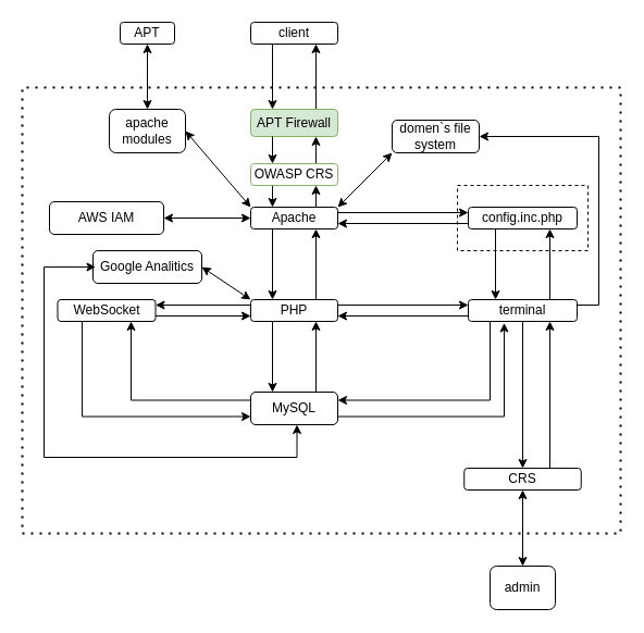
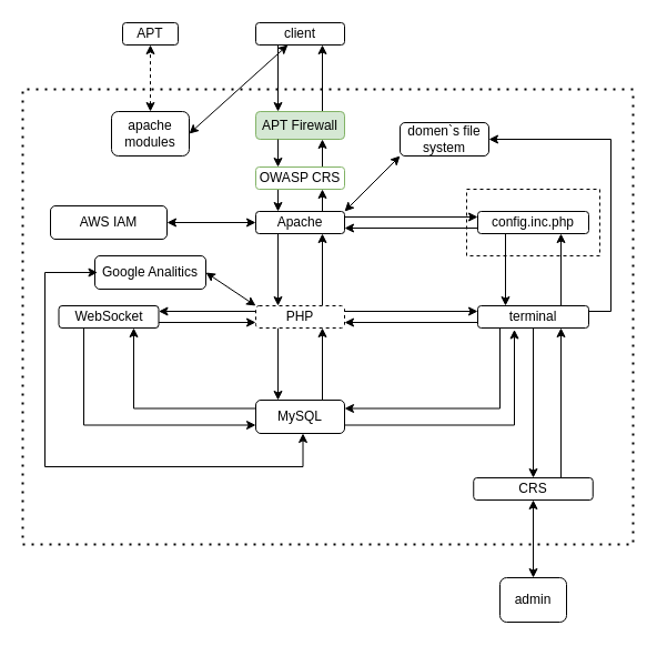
  <mxCell id="0" />
  <mxCell id="1" parent="0" />
  <mxCell id="2" style="edgeStyle=orthogonalEdgeStyle;rounded=0;orthogonalLoop=1;jettySize=auto;html=1;exitX=0.25;exitY=1;exitDx=0;exitDy=0;entryX=0.25;entryY=0;entryDx=0;entryDy=0;" edge="1" parent="1" source="3" target="47"><mxGeometry relative="1" as="geometry" /></mxCell>
  <mxCell id="3" value="client" style="rounded=1;whiteSpace=wrap;html=1;" vertex="1" parent="1"><mxGeometry x="230" y="20" width="80" height="20" as="geometry" /></mxCell>
  <mxCell id="4" style="edgeStyle=orthogonalEdgeStyle;rounded=0;orthogonalLoop=1;jettySize=auto;html=1;exitX=0.25;exitY=1;exitDx=0;exitDy=0;entryX=0.25;entryY=0;entryDx=0;entryDy=0;" edge="1" parent="1" source="7" target="14"><mxGeometry relative="1" as="geometry" /></mxCell>
  <mxCell id="5" style="edgeStyle=orthogonalEdgeStyle;rounded=0;orthogonalLoop=1;jettySize=auto;html=1;exitX=1;exitY=0.25;exitDx=0;exitDy=0;entryX=0;entryY=0.25;entryDx=0;entryDy=0;" edge="1" parent="1" source="7" target="17"><mxGeometry relative="1" as="geometry" /></mxCell>
  <mxCell id="6" style="edgeStyle=orthogonalEdgeStyle;rounded=0;orthogonalLoop=1;jettySize=auto;html=1;exitX=0.75;exitY=0;exitDx=0;exitDy=0;entryX=0.75;entryY=1;entryDx=0;entryDy=0;" edge="1" parent="1" source="7" target="50"><mxGeometry relative="1" as="geometry" /></mxCell>
  <mxCell id="7" value="Apache" style="rounded=1;whiteSpace=wrap;html=1;" vertex="1" parent="1"><mxGeometry x="230" y="190" width="80" height="20" as="geometry" /></mxCell>
  <mxCell id="8" value="apache modules" style="rounded=1;whiteSpace=wrap;html=1;" vertex="1" parent="1"><mxGeometry x="100" y="100" width="70" height="40" as="geometry" /></mxCell>
  <mxCell id="9" value="APT" style="rounded=1;whiteSpace=wrap;html=1;" vertex="1" parent="1"><mxGeometry x="110" y="20" width="50" height="20" as="geometry" /></mxCell>
  <mxCell id="10" style="edgeStyle=orthogonalEdgeStyle;rounded=0;orthogonalLoop=1;jettySize=auto;html=1;exitX=0.75;exitY=0;exitDx=0;exitDy=0;entryX=0.75;entryY=1;entryDx=0;entryDy=0;" edge="1" parent="1" source="14" target="7"><mxGeometry relative="1" as="geometry" /></mxCell>
  <mxCell id="11" style="edgeStyle=orthogonalEdgeStyle;rounded=0;orthogonalLoop=1;jettySize=auto;html=1;exitX=1;exitY=0.25;exitDx=0;exitDy=0;entryX=0;entryY=0.25;entryDx=0;entryDy=0;" edge="1" parent="1" source="14" target="28"><mxGeometry relative="1" as="geometry" /></mxCell>
  <mxCell id="12" style="edgeStyle=orthogonalEdgeStyle;rounded=0;orthogonalLoop=1;jettySize=auto;html=1;exitX=0;exitY=0.25;exitDx=0;exitDy=0;entryX=1;entryY=0.25;entryDx=0;entryDy=0;" edge="1" parent="1" source="14" target="37"><mxGeometry relative="1" as="geometry" /></mxCell>
  <mxCell id="13" style="edgeStyle=orthogonalEdgeStyle;rounded=0;orthogonalLoop=1;jettySize=auto;html=1;exitX=0.25;exitY=1;exitDx=0;exitDy=0;entryX=0.25;entryY=0;entryDx=0;entryDy=0;" edge="1" parent="1" source="14" target="21"><mxGeometry relative="1" as="geometry" /></mxCell>
- <mxCell id="14" value="PHP" style="rounded=1;whiteSpace=wrap;html=1;" vertex="1" parent="1"><mxGeometry x="230" y="275" width="80" height="20" as="geometry" /></mxCell>
+ <mxCell id="14" value="PHP" style="rounded=1;whiteSpace=wrap;html=1;dashed=1;" vertex="1" parent="1"><mxGeometry x="230" y="275" width="80" height="20" as="geometry" /></mxCell>
  <mxCell id="15" style="edgeStyle=orthogonalEdgeStyle;rounded=0;orthogonalLoop=1;jettySize=auto;html=1;exitX=0;exitY=0.75;exitDx=0;exitDy=0;entryX=1;entryY=0.75;entryDx=0;entryDy=0;" edge="1" parent="1" source="17" target="7"><mxGeometry relative="1" as="geometry" /></mxCell>
  <mxCell id="16" style="edgeStyle=orthogonalEdgeStyle;rounded=0;orthogonalLoop=1;jettySize=auto;html=1;exitX=0.25;exitY=1;exitDx=0;exitDy=0;entryX=0.25;entryY=0;entryDx=0;entryDy=0;" edge="1" parent="1" source="17" target="28"><mxGeometry relative="1" as="geometry" /></mxCell>
  <mxCell id="17" value="config.inc.php" style="rounded=1;whiteSpace=wrap;html=1;" vertex="1" parent="1"><mxGeometry x="430" y="190" width="100" height="20" as="geometry" /></mxCell>
  <mxCell id="18" style="edgeStyle=orthogonalEdgeStyle;rounded=0;orthogonalLoop=1;jettySize=auto;html=1;exitX=1;exitY=0.75;exitDx=0;exitDy=0;entryX=0.33;entryY=1.074;entryDx=0;entryDy=0;entryPerimeter=0;" edge="1" parent="1" source="21" target="28"><mxGeometry relative="1" as="geometry" /></mxCell>
  <mxCell id="19" style="edgeStyle=orthogonalEdgeStyle;rounded=0;orthogonalLoop=1;jettySize=auto;html=1;exitX=0;exitY=0.25;exitDx=0;exitDy=0;entryX=0.75;entryY=1;entryDx=0;entryDy=0;" edge="1" parent="1" source="21" target="37"><mxGeometry relative="1" as="geometry" /></mxCell>
  <mxCell id="20" style="edgeStyle=orthogonalEdgeStyle;rounded=0;orthogonalLoop=1;jettySize=auto;html=1;exitX=0.75;exitY=0;exitDx=0;exitDy=0;entryX=0.75;entryY=1;entryDx=0;entryDy=0;" edge="1" parent="1" source="21" target="14"><mxGeometry relative="1" as="geometry" /></mxCell>
  <mxCell id="21" value="MySQL" style="rounded=1;whiteSpace=wrap;html=1;" vertex="1" parent="1"><mxGeometry x="230" y="360" width="80" height="30" as="geometry" /></mxCell>
  <mxCell id="22" value="" style="endArrow=none;dashed=1;html=1;rounded=0;" edge="1" parent="1"><mxGeometry width="50" height="50" relative="1" as="geometry"><mxPoint x="420" y="170" as="sourcePoint" /><mxPoint x="420" y="170" as="targetPoint" /><Array as="points"><mxPoint x="540" y="170" /><mxPoint x="540" y="230" /><mxPoint x="420" y="230" /></Array></mxGeometry></mxCell>
  <mxCell id="23" style="edgeStyle=orthogonalEdgeStyle;rounded=0;orthogonalLoop=1;jettySize=auto;html=1;exitX=0;exitY=0.75;exitDx=0;exitDy=0;entryX=1;entryY=0.75;entryDx=0;entryDy=0;" edge="1" parent="1" source="28" target="14"><mxGeometry relative="1" as="geometry" /></mxCell>
  <mxCell id="24" style="edgeStyle=orthogonalEdgeStyle;rounded=0;orthogonalLoop=1;jettySize=auto;html=1;exitX=0.75;exitY=0;exitDx=0;exitDy=0;entryX=0.75;entryY=1;entryDx=0;entryDy=0;" edge="1" parent="1" source="28" target="17"><mxGeometry relative="1" as="geometry" /></mxCell>
  <mxCell id="25" style="edgeStyle=orthogonalEdgeStyle;rounded=0;orthogonalLoop=1;jettySize=auto;html=1;exitX=0.25;exitY=1;exitDx=0;exitDy=0;entryX=1;entryY=0.25;entryDx=0;entryDy=0;" edge="1" parent="1" source="28" target="21"><mxGeometry relative="1" as="geometry"><Array as="points"><mxPoint x="450" y="295" /><mxPoint x="450" y="368" /></Array></mxGeometry></mxCell>
  <mxCell id="26" style="edgeStyle=orthogonalEdgeStyle;rounded=0;orthogonalLoop=1;jettySize=auto;html=1;exitX=0.5;exitY=1;exitDx=0;exitDy=0;entryX=0.5;entryY=0;entryDx=0;entryDy=0;" edge="1" parent="1" source="28" target="32"><mxGeometry relative="1" as="geometry"><mxPoint x="503" y="300" as="sourcePoint" /><mxPoint x="480" y="420" as="targetPoint" /></mxGeometry></mxCell>
  <mxCell id="27" style="edgeStyle=orthogonalEdgeStyle;rounded=0;orthogonalLoop=1;jettySize=auto;html=1;exitX=1;exitY=0.25;exitDx=0;exitDy=0;entryX=1;entryY=0.5;entryDx=0;entryDy=0;" edge="1" parent="1" source="28" target="45"><mxGeometry relative="1" as="geometry" /></mxCell>
  <mxCell id="28" value="terminal" style="rounded=1;whiteSpace=wrap;html=1;" vertex="1" parent="1"><mxGeometry x="430" y="275" width="100" height="20" as="geometry" /></mxCell>
- <mxCell id="29" value="" style="endArrow=classic;startArrow=classic;html=1;rounded=0;exitX=1;exitY=0.5;exitDx=0;exitDy=0;entryX=0;entryY=0;entryDx=0;entryDy=0;" edge="1" parent="1" source="8" target="7"><mxGeometry width="50" height="50" relative="1" as="geometry"><mxPoint x="230" y="320" as="sourcePoint" /><mxPoint x="280" y="270" as="targetPoint" /></mxGeometry></mxCell>
- <mxCell id="30" value="" style="endArrow=classic;startArrow=classic;html=1;rounded=0;entryX=0.5;entryY=1;entryDx=0;entryDy=0;exitX=0.5;exitY=0;exitDx=0;exitDy=0;" edge="1" parent="1" source="8" target="9"><mxGeometry width="50" height="50" relative="1" as="geometry"><mxPoint x="170" y="170" as="sourcePoint" /><mxPoint x="220" y="120" as="targetPoint" /></mxGeometry></mxCell>
+ <mxCell id="29" value="" style="endArrow=classic;startArrow=classic;html=1;rounded=0;exitX=1;exitY=0.5;exitDx=0;exitDy=0;" edge="1" parent="1" source="8" target="3"><mxGeometry width="50" height="50" relative="1" as="geometry"><mxPoint x="230" y="320" as="sourcePoint" /><mxPoint x="280" y="270" as="targetPoint" /></mxGeometry></mxCell>
+ <mxCell id="30" value="" style="endArrow=classic;startArrow=classic;html=1;rounded=0;entryX=0.5;entryY=1;entryDx=0;entryDy=0;exitX=0.5;exitY=0;exitDx=0;exitDy=0;dashed=1;" edge="1" parent="1" source="8" target="9"><mxGeometry width="50" height="50" relative="1" as="geometry"><mxPoint x="170" y="170" as="sourcePoint" /><mxPoint x="220" y="120" as="targetPoint" /></mxGeometry></mxCell>
  <mxCell id="31" style="edgeStyle=orthogonalEdgeStyle;rounded=0;orthogonalLoop=1;jettySize=auto;html=1;exitX=0.75;exitY=0;exitDx=0;exitDy=0;entryX=0.75;entryY=1;entryDx=0;entryDy=0;" edge="1" parent="1" source="32" target="28"><mxGeometry relative="1" as="geometry"><mxPoint x="500" y="420" as="sourcePoint" /><mxPoint x="530" y="320" as="targetPoint" /><Array as="points"><mxPoint x="505" y="430" /></Array></mxGeometry></mxCell>
  <mxCell id="32" value="CRS" style="rounded=1;whiteSpace=wrap;html=1;" vertex="1" parent="1"><mxGeometry x="426.25" y="430" width="107.5" height="20" as="geometry" /></mxCell>
  <mxCell id="33" value="admin" style="rounded=1;whiteSpace=wrap;html=1;" vertex="1" parent="1"><mxGeometry x="450" y="520" width="60" height="40" as="geometry" /></mxCell>
  <mxCell id="34" value="" style="endArrow=classic;startArrow=classic;html=1;rounded=0;entryX=0.5;entryY=1;entryDx=0;entryDy=0;exitX=0.5;exitY=0;exitDx=0;exitDy=0;" edge="1" parent="1" source="33" target="32"><mxGeometry width="50" height="50" relative="1" as="geometry"><mxPoint x="350" y="550" as="sourcePoint" /><mxPoint x="400" y="500" as="targetPoint" /></mxGeometry></mxCell>
  <mxCell id="35" style="edgeStyle=orthogonalEdgeStyle;rounded=0;orthogonalLoop=1;jettySize=auto;html=1;exitX=1;exitY=0.75;exitDx=0;exitDy=0;entryX=0;entryY=0.75;entryDx=0;entryDy=0;" edge="1" parent="1" source="37" target="14"><mxGeometry relative="1" as="geometry" /></mxCell>
  <mxCell id="36" style="edgeStyle=orthogonalEdgeStyle;rounded=0;orthogonalLoop=1;jettySize=auto;html=1;exitX=0.25;exitY=1;exitDx=0;exitDy=0;entryX=0;entryY=0.75;entryDx=0;entryDy=0;" edge="1" parent="1" source="37" target="21"><mxGeometry relative="1" as="geometry" /></mxCell>
  <mxCell id="37" value="WebSocket" style="rounded=1;whiteSpace=wrap;html=1;" vertex="1" parent="1"><mxGeometry x="52.5" y="275" width="90" height="20" as="geometry" /></mxCell>
  <mxCell id="38" value="AWS IAM" style="rounded=1;whiteSpace=wrap;html=1;" vertex="1" parent="1"><mxGeometry x="45" y="185" width="105" height="30" as="geometry" /></mxCell>
  <mxCell id="39" value="" style="endArrow=classic;startArrow=classic;html=1;rounded=0;exitX=1;exitY=0.5;exitDx=0;exitDy=0;entryX=0;entryY=0.5;entryDx=0;entryDy=0;" edge="1" parent="1" source="38" target="7"><mxGeometry width="50" height="50" relative="1" as="geometry"><mxPoint x="190" y="290" as="sourcePoint" /><mxPoint x="240" y="240" as="targetPoint" /></mxGeometry></mxCell>
  <mxCell id="40" value="Google Analitics" style="rounded=1;whiteSpace=wrap;html=1;" vertex="1" parent="1"><mxGeometry x="85" y="230" width="100" height="30" as="geometry" /></mxCell>
  <mxCell id="41" value="" style="endArrow=classic;startArrow=classic;html=1;rounded=0;exitX=1;exitY=0.5;exitDx=0;exitDy=0;entryX=0;entryY=0;entryDx=0;entryDy=0;" edge="1" parent="1" source="40" target="14"><mxGeometry width="50" height="50" relative="1" as="geometry"><mxPoint x="250" y="380" as="sourcePoint" /><mxPoint x="230" y="270" as="targetPoint" /></mxGeometry></mxCell>
  <mxCell id="42" value="" style="endArrow=none;dashed=1;html=1;dashPattern=1 3;strokeWidth=2;rounded=0;" edge="1" parent="1"><mxGeometry width="50" height="50" relative="1" as="geometry"><mxPoint x="570" y="80" as="sourcePoint" /><mxPoint x="570" y="80" as="targetPoint" /><Array as="points"><mxPoint x="20" y="80" /><mxPoint x="20" y="490" /><mxPoint x="570" y="490" /></Array></mxGeometry></mxCell>
  <mxCell id="43" value="" style="endArrow=classic;startArrow=classic;html=1;rounded=0;exitX=0.5;exitY=1;exitDx=0;exitDy=0;entryX=0;entryY=0.5;entryDx=0;entryDy=0;" edge="1" parent="1"><mxGeometry width="50" height="50" relative="1" as="geometry"><mxPoint x="272.5" y="390" as="sourcePoint" /><mxPoint x="87.5" y="245" as="targetPoint" /><Array as="points"><mxPoint x="272.5" y="420" /><mxPoint x="40" y="420" /><mxPoint x="40" y="245" /></Array></mxGeometry></mxCell>
  <mxCell id="44" value="" style="endArrow=classic;startArrow=classic;html=1;rounded=0;" edge="1" parent="1"><mxGeometry width="50" height="50" relative="1" as="geometry"><mxPoint x="310" y="190" as="sourcePoint" /><mxPoint x="360" y="140" as="targetPoint" /></mxGeometry></mxCell>
  <mxCell id="45" value="domen`s file system" style="rounded=1;whiteSpace=wrap;html=1;" vertex="1" parent="1"><mxGeometry x="360" y="110" width="80" height="30" as="geometry" /></mxCell>
  <mxCell id="46" style="edgeStyle=orthogonalEdgeStyle;rounded=0;orthogonalLoop=1;jettySize=auto;html=1;exitX=0.75;exitY=0;exitDx=0;exitDy=0;entryX=0.75;entryY=1;entryDx=0;entryDy=0;" edge="1" parent="1" source="47" target="3"><mxGeometry relative="1" as="geometry" /></mxCell>
  <mxCell id="47" value="APT Firewall" style="rounded=1;whiteSpace=wrap;html=1;fillColor=#d5e8d4;strokeColor=#82b366;" vertex="1" parent="1"><mxGeometry x="230" y="100" width="80" height="25" as="geometry" /></mxCell>
  <mxCell id="48" style="edgeStyle=orthogonalEdgeStyle;rounded=0;orthogonalLoop=1;jettySize=auto;html=1;exitX=0.75;exitY=0;exitDx=0;exitDy=0;entryX=0.75;entryY=1;entryDx=0;entryDy=0;" edge="1" parent="1" source="50" target="47"><mxGeometry relative="1" as="geometry" /></mxCell>
  <mxCell id="49" style="edgeStyle=orthogonalEdgeStyle;rounded=0;orthogonalLoop=1;jettySize=auto;html=1;exitX=0.25;exitY=1;exitDx=0;exitDy=0;entryX=0.25;entryY=0;entryDx=0;entryDy=0;" edge="1" parent="1" source="50" target="7"><mxGeometry relative="1" as="geometry" /></mxCell>
  <mxCell id="50" value="OWASP CRS" style="rounded=1;whiteSpace=wrap;html=1;fillColor=#ffffff;strokeColor=#82b366;" vertex="1" parent="1"><mxGeometry x="230" y="150" width="80" height="20" as="geometry" /></mxCell>
  <mxCell id="51" style="edgeStyle=orthogonalEdgeStyle;rounded=0;orthogonalLoop=1;jettySize=auto;html=1;exitX=0.25;exitY=1;exitDx=0;exitDy=0;entryX=0.25;entryY=0;entryDx=0;entryDy=0;" edge="1" parent="1" source="47" target="50"><mxGeometry relative="1" as="geometry" /></mxCell>
